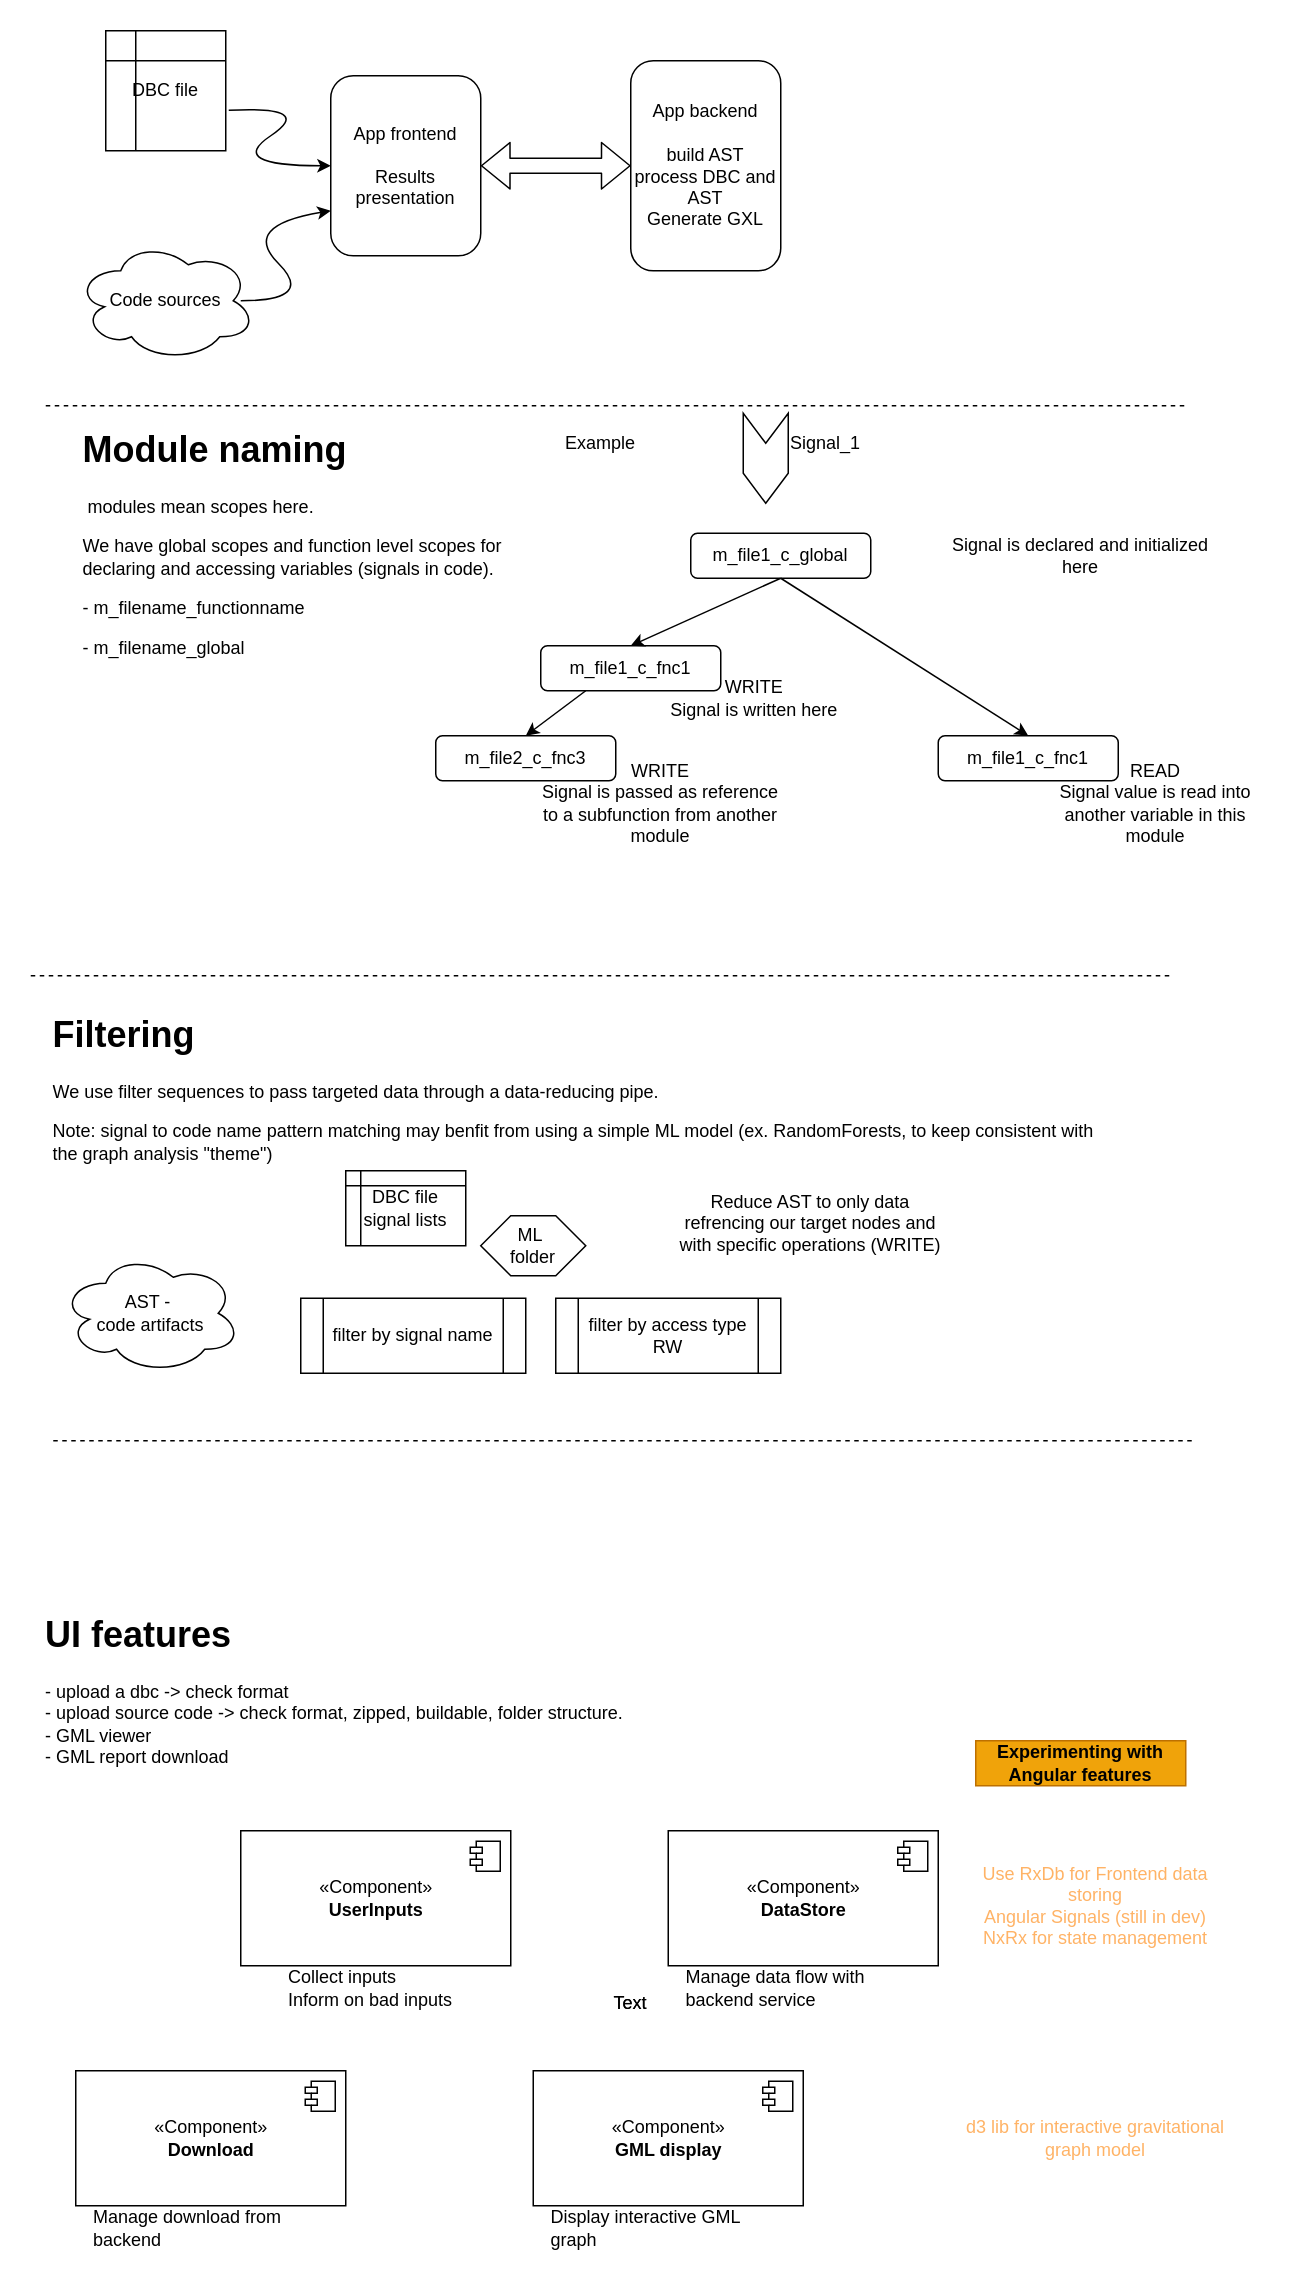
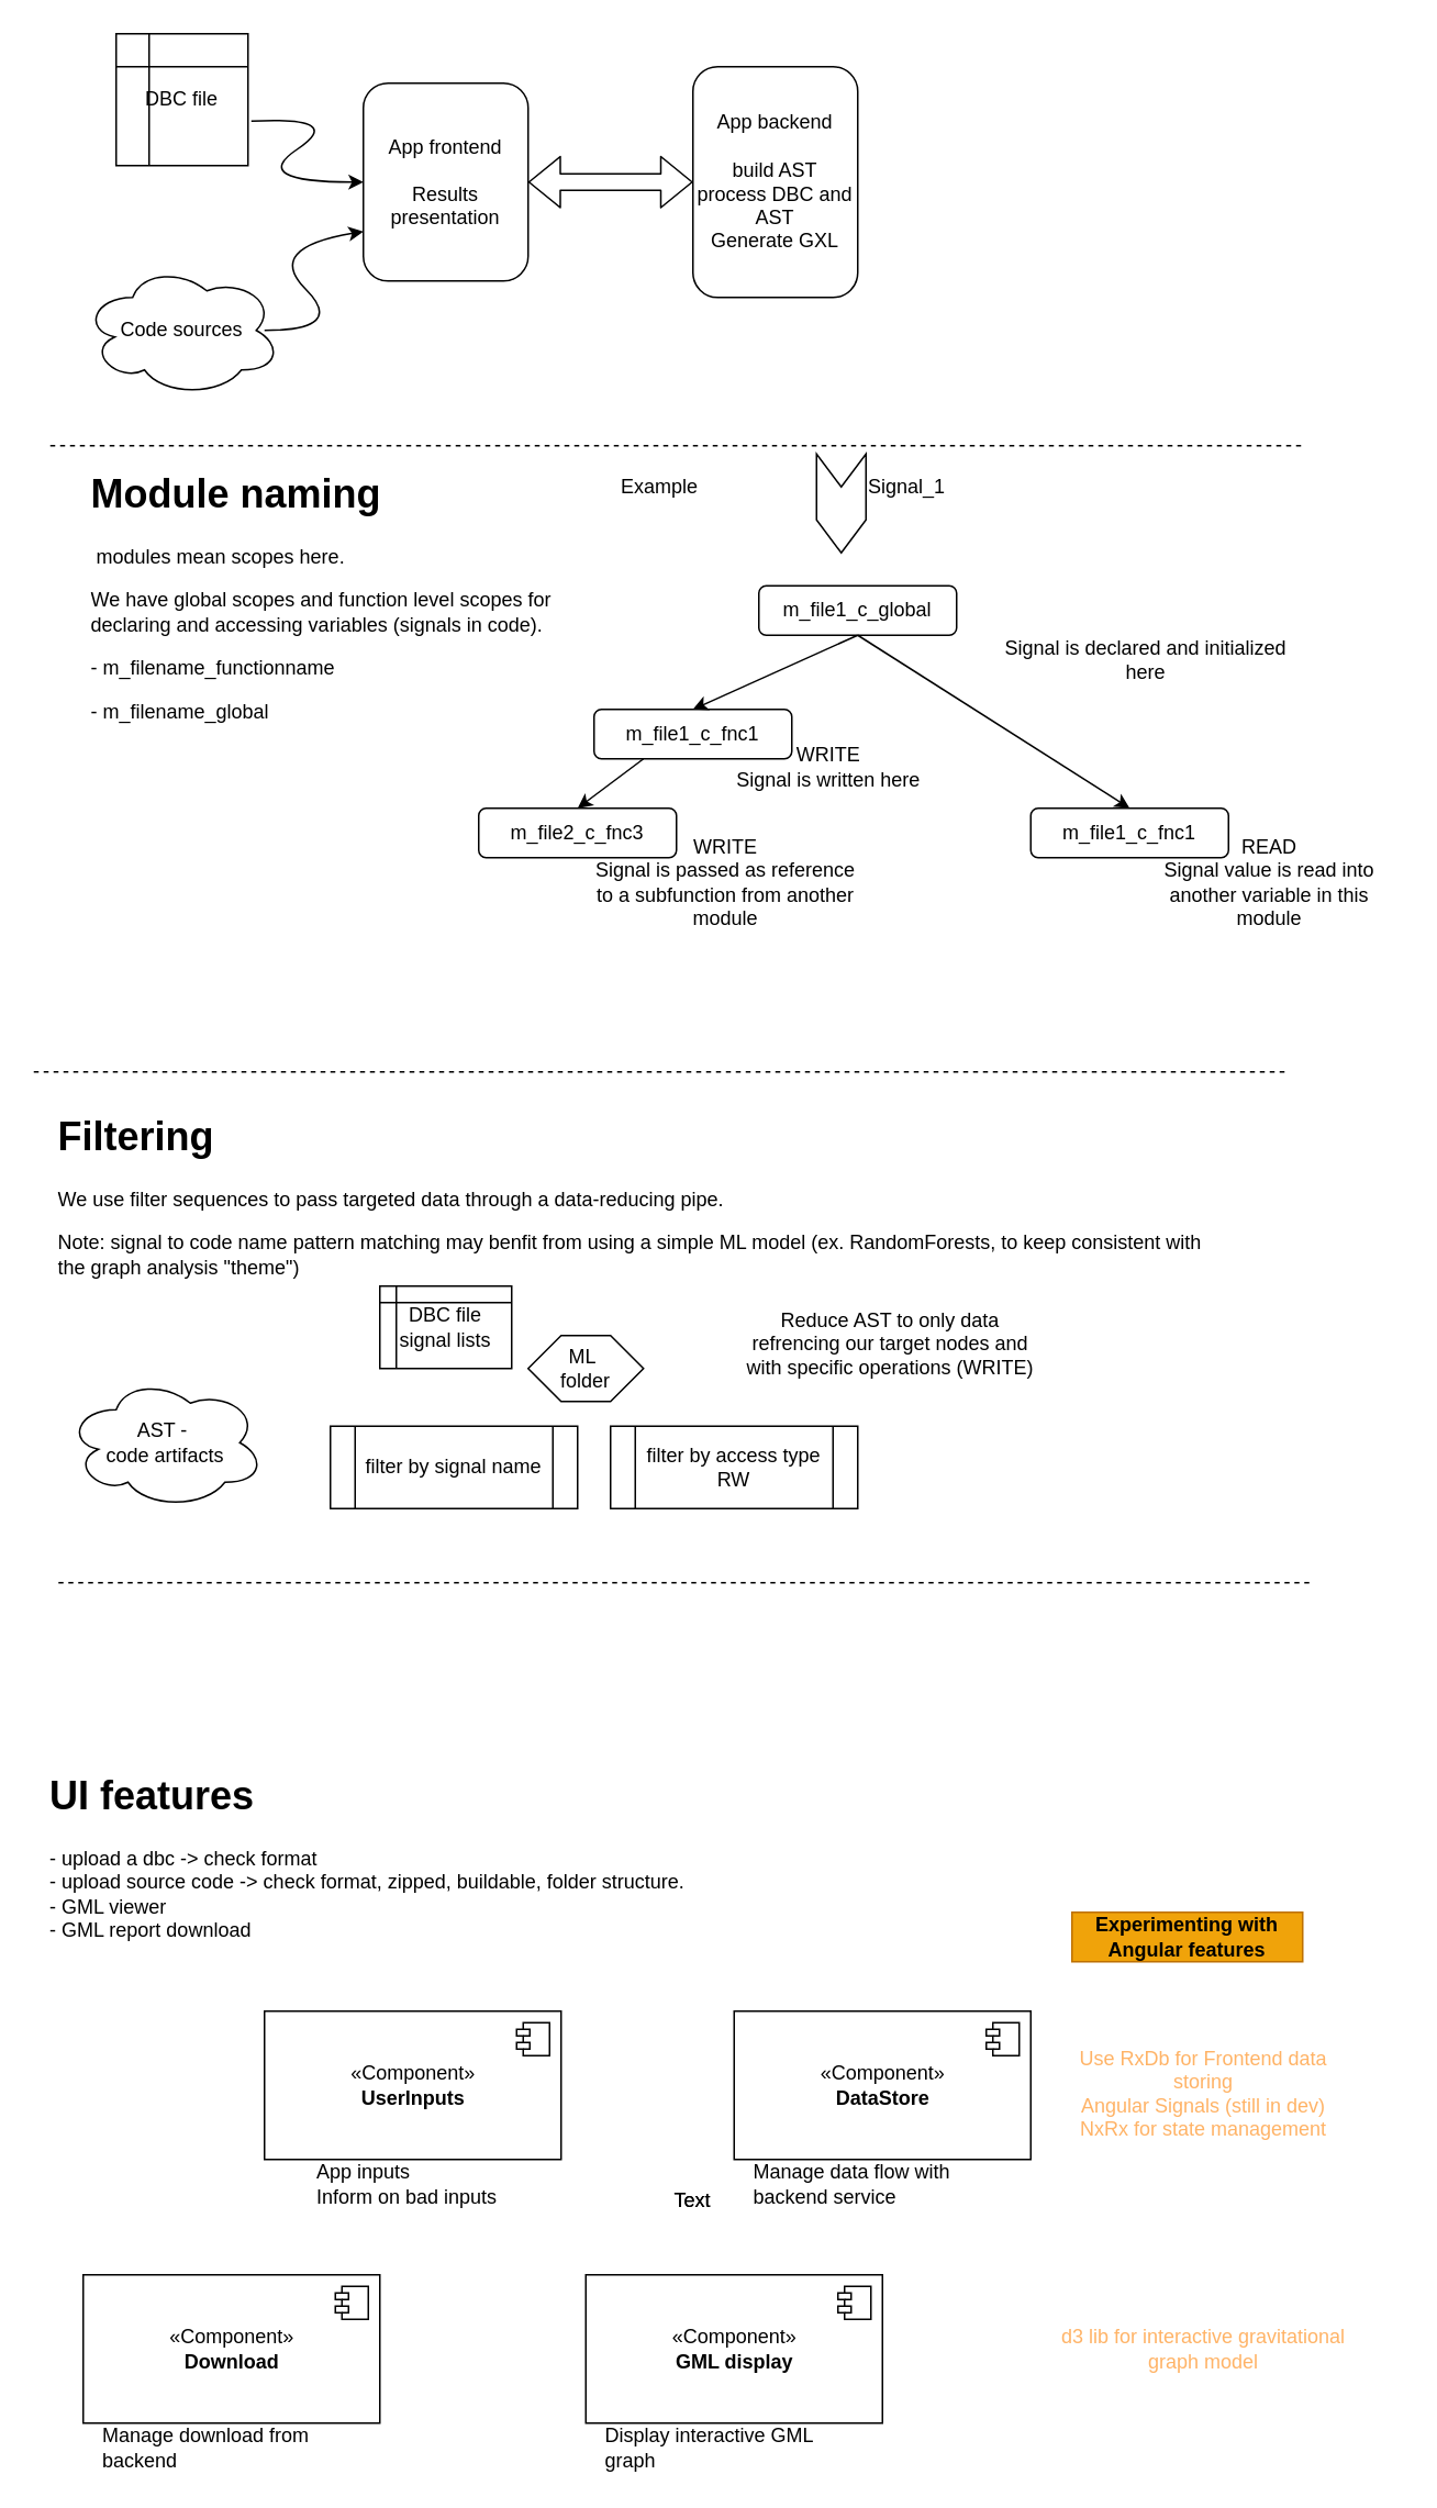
  <mxCell id="0" />
  <mxCell id="1" parent="0" />
  <mxCell id="2" value="DBC file" style="shape=internalStorage;whiteSpace=wrap;html=1;backgroundOutline=1;" vertex="1" parent="1"><mxGeometry x="70" y="20" width="80" height="80" as="geometry" /></mxCell>
  <mxCell id="3" value="Code sources" style="ellipse;shape=cloud;whiteSpace=wrap;html=1;" vertex="1" parent="1"><mxGeometry x="50" y="160" width="120" height="80" as="geometry" /></mxCell>
  <mxCell id="4" value="App frontend&lt;br&gt;&lt;br&gt;Results presentation" style="rounded=1;whiteSpace=wrap;html=1;" vertex="1" parent="1"><mxGeometry x="220" y="50" width="100" height="120" as="geometry" /></mxCell>
  <mxCell id="5" value="App backend&lt;br&gt;&lt;br&gt;build AST&lt;br&gt;process DBC and AST&lt;br&gt;Generate GXL&lt;br&gt;" style="rounded=1;whiteSpace=wrap;html=1;" vertex="1" parent="1"><mxGeometry x="420" y="40" width="100" height="140" as="geometry" /></mxCell>
  <mxCell id="6" value="" style="curved=1;endArrow=classic;html=1;entryX=0;entryY=0.75;entryDx=0;entryDy=0;" edge="1" parent="1" target="4"><mxGeometry width="50" height="50" relative="1" as="geometry"><mxPoint x="160" y="200" as="sourcePoint" /><mxPoint x="210" y="150" as="targetPoint" /><Array as="points"><mxPoint x="210" y="200" /><mxPoint x="160" y="150" /></Array></mxGeometry></mxCell>
  <mxCell id="7" value="" style="curved=1;endArrow=classic;html=1;exitX=1.025;exitY=0.663;exitDx=0;exitDy=0;exitPerimeter=0;entryX=0;entryY=0.5;entryDx=0;entryDy=0;" edge="1" parent="1" source="2" target="4"><mxGeometry width="50" height="50" relative="1" as="geometry"><mxPoint x="160" y="70" as="sourcePoint" /><mxPoint x="210" y="20" as="targetPoint" /><Array as="points"><mxPoint x="210" y="70" /><mxPoint x="150" y="110" /></Array></mxGeometry></mxCell>
  <mxCell id="8" value="" style="shape=flexArrow;endArrow=classic;startArrow=classic;html=1;entryX=0;entryY=0.5;entryDx=0;entryDy=0;" edge="1" parent="1" source="4" target="5"><mxGeometry width="100" height="100" relative="1" as="geometry"><mxPoint x="320" y="280" as="sourcePoint" /><mxPoint x="420" y="180" as="targetPoint" /></mxGeometry></mxCell>
  <mxCell id="9" value="" style="endArrow=none;dashed=1;html=1;" edge="1" parent="1"><mxGeometry width="50" height="50" relative="1" as="geometry"><mxPoint x="30" y="270" as="sourcePoint" /><mxPoint x="790" y="270" as="targetPoint" /></mxGeometry></mxCell>
  <mxCell id="10" value="m_file1_c_global" style="rounded=1;whiteSpace=wrap;html=1;" vertex="1" parent="1"><mxGeometry x="460" y="355" width="120" height="30" as="geometry" /></mxCell>
  <mxCell id="11" value="&lt;h1&gt;Module naming&lt;/h1&gt;&lt;p&gt;&amp;nbsp;modules mean scopes here.&lt;/p&gt;&lt;p&gt;We have global scopes and function level scopes for declaring and accessing variables (signals in code).&lt;/p&gt;&lt;p&gt;- m_filename_functionname&lt;/p&gt;&lt;p&gt;- m_filename_global&amp;nbsp;&lt;/p&gt;" style="text;html=1;strokeColor=none;fillColor=none;spacing=5;spacingTop=-20;whiteSpace=wrap;overflow=hidden;rounded=0;" vertex="1" parent="1"><mxGeometry x="50" y="280" width="305" height="180" as="geometry" /></mxCell>
  <mxCell id="12" value="Example" style="text;html=1;strokeColor=none;fillColor=none;align=center;verticalAlign=middle;whiteSpace=wrap;rounded=0;" vertex="1" parent="1"><mxGeometry x="370" y="280" width="60" height="30" as="geometry" /></mxCell>
  <mxCell id="13" value="" style="shape=step;perimeter=stepPerimeter;whiteSpace=wrap;html=1;fixedSize=1;rotation=90;" vertex="1" parent="1"><mxGeometry x="480" y="290" width="60" height="30" as="geometry" /></mxCell>
  <mxCell id="14" value="Signal_1" style="text;html=1;strokeColor=none;fillColor=none;align=center;verticalAlign=middle;whiteSpace=wrap;rounded=0;" vertex="1" parent="1"><mxGeometry x="520" y="280" width="60" height="30" as="geometry" /></mxCell>
- <mxCell id="15" value="Signal is declared and initialized here" style="text;html=1;strokeColor=none;fillColor=none;align=center;verticalAlign=middle;whiteSpace=wrap;rounded=0;" vertex="1" parent="1"><mxGeometry x="630" y="355" width="180" height="30" as="geometry" /></mxCell>
+ <mxCell id="15" value="Signal is declared and initialized here" style="text;html=1;strokeColor=none;fillColor=none;align=center;verticalAlign=middle;whiteSpace=wrap;rounded=0;" vertex="1" parent="1"><mxGeometry x="605" y="385" width="180" height="30" as="geometry" /></mxCell>
  <mxCell id="16" value="m_file1_c_fnc1" style="rounded=1;whiteSpace=wrap;html=1;" vertex="1" parent="1"><mxGeometry x="360" y="430" width="120" height="30" as="geometry" /></mxCell>
  <mxCell id="17" value="m_file2_c_fnc3" style="rounded=1;whiteSpace=wrap;html=1;" vertex="1" parent="1"><mxGeometry x="290" y="490" width="120" height="30" as="geometry" /></mxCell>
  <mxCell id="18" value="WRITE&lt;br&gt;Signal is written here" style="text;html=1;strokeColor=none;fillColor=none;align=center;verticalAlign=middle;whiteSpace=wrap;rounded=0;" vertex="1" parent="1"><mxGeometry x="420" y="450" width="165" height="30" as="geometry" /></mxCell>
  <mxCell id="19" value="WRITE&lt;br&gt;Signal is passed as reference to a subfunction from another module" style="text;html=1;strokeColor=none;fillColor=none;align=center;verticalAlign=middle;whiteSpace=wrap;rounded=0;" vertex="1" parent="1"><mxGeometry x="360" y="510" width="160" height="50" as="geometry" /></mxCell>
  <mxCell id="20" value="m_file1_c_fnc1" style="rounded=1;whiteSpace=wrap;html=1;" vertex="1" parent="1"><mxGeometry x="625" y="490" width="120" height="30" as="geometry" /></mxCell>
  <mxCell id="21" value="READ&lt;br&gt;Signal value is read into another variable in this module" style="text;html=1;strokeColor=none;fillColor=none;align=center;verticalAlign=middle;whiteSpace=wrap;rounded=0;" vertex="1" parent="1"><mxGeometry x="690" y="510" width="160" height="50" as="geometry" /></mxCell>
  <mxCell id="22" value="" style="endArrow=classic;html=1;exitX=0.25;exitY=1;exitDx=0;exitDy=0;entryX=0.5;entryY=0;entryDx=0;entryDy=0;" edge="1" parent="1" source="16" target="17"><mxGeometry width="50" height="50" relative="1" as="geometry"><mxPoint x="590" y="460" as="sourcePoint" /><mxPoint x="640" y="410" as="targetPoint" /></mxGeometry></mxCell>
  <mxCell id="23" value="" style="endArrow=classic;html=1;exitX=0.5;exitY=1;exitDx=0;exitDy=0;entryX=0.5;entryY=0;entryDx=0;entryDy=0;" edge="1" parent="1" source="10" target="16"><mxGeometry width="50" height="50" relative="1" as="geometry"><mxPoint x="580" y="450" as="sourcePoint" /><mxPoint x="630" y="400" as="targetPoint" /></mxGeometry></mxCell>
  <mxCell id="24" value="" style="endArrow=classic;html=1;exitX=0.5;exitY=1;exitDx=0;exitDy=0;entryX=0.5;entryY=0;entryDx=0;entryDy=0;" edge="1" parent="1" source="10" target="20"><mxGeometry width="50" height="50" relative="1" as="geometry"><mxPoint x="590" y="450" as="sourcePoint" /><mxPoint x="640" y="400" as="targetPoint" /></mxGeometry></mxCell>
  <mxCell id="25" value="" style="endArrow=none;dashed=1;html=1;" edge="1" parent="1"><mxGeometry width="50" height="50" relative="1" as="geometry"><mxPoint x="20" y="650" as="sourcePoint" /><mxPoint x="780" y="650" as="targetPoint" /></mxGeometry></mxCell>
  <mxCell id="26" value="&lt;h1&gt;Filtering&lt;/h1&gt;&lt;p&gt;We use filter sequences to pass targeted data through a data-reducing pipe.&lt;/p&gt;&lt;p&gt;Note: signal to code name pattern matching may benfit from using a simple ML model (ex. RandomForests, to keep consistent with the graph analysis &quot;theme&quot;)&lt;/p&gt;" style="text;html=1;strokeColor=none;fillColor=none;spacing=5;spacingTop=-20;whiteSpace=wrap;overflow=hidden;rounded=0;" vertex="1" parent="1"><mxGeometry x="30" y="670" width="720" height="110" as="geometry" /></mxCell>
  <mxCell id="27" value="DBC file signal lists" style="shape=internalStorage;whiteSpace=wrap;html=1;backgroundOutline=1;dx=10;dy=10;" vertex="1" parent="1"><mxGeometry x="230" y="780" width="80" height="50" as="geometry" /></mxCell>
  <mxCell id="28" value="AST -&amp;nbsp; &lt;br&gt;code artifacts" style="ellipse;shape=cloud;whiteSpace=wrap;html=1;" vertex="1" parent="1"><mxGeometry x="40" y="835" width="120" height="80" as="geometry" /></mxCell>
  <mxCell id="29" value="filter by signal name" style="shape=process;whiteSpace=wrap;html=1;backgroundOutline=1;" vertex="1" parent="1"><mxGeometry x="200" y="865" width="150" height="50" as="geometry" /></mxCell>
  <mxCell id="30" value="filter by access type&lt;br&gt;RW" style="shape=process;whiteSpace=wrap;html=1;backgroundOutline=1;" vertex="1" parent="1"><mxGeometry x="370" y="865" width="150" height="50" as="geometry" /></mxCell>
  <mxCell id="31" value="Reduce AST to only data refrencing our target nodes and with specific operations (WRITE)" style="text;html=1;strokeColor=none;fillColor=none;align=center;verticalAlign=middle;whiteSpace=wrap;rounded=0;" vertex="1" parent="1"><mxGeometry x="450" y="800" width="180" height="30" as="geometry" /></mxCell>
  <mxCell id="32" value="" style="endArrow=none;dashed=1;html=1;" edge="1" parent="1"><mxGeometry width="50" height="50" relative="1" as="geometry"><mxPoint x="35" y="960" as="sourcePoint" /><mxPoint x="795" y="960" as="targetPoint" /></mxGeometry></mxCell>
  <mxCell id="33" value="&lt;h1&gt;UI features&lt;/h1&gt;&lt;div&gt;- upload a dbc -&amp;gt; check format&lt;/div&gt;&lt;div&gt;- upload source code -&amp;gt; check format, zipped, buildable, folder structure.&lt;/div&gt;&lt;div&gt;- GML viewer&lt;/div&gt;&lt;div&gt;- GML report download&lt;/div&gt;&lt;div&gt;&lt;br&gt;&lt;/div&gt;" style="text;html=1;strokeColor=none;fillColor=none;spacing=5;spacingTop=-20;whiteSpace=wrap;overflow=hidden;rounded=0;" vertex="1" parent="1"><mxGeometry x="25" y="1070" width="720" height="130" as="geometry" /></mxCell>
  <mxCell id="34" value="«Component»&lt;br&gt;&lt;b&gt;UserInputs&lt;/b&gt;" style="html=1;dropTarget=0;" vertex="1" parent="1"><mxGeometry x="160" y="1220" width="180" height="90" as="geometry" /></mxCell>
  <mxCell id="35" value="" style="shape=module;jettyWidth=8;jettyHeight=4;" vertex="1" parent="34"><mxGeometry x="1" width="20" height="20" relative="1" as="geometry"><mxPoint x="-27" y="7" as="offset" /></mxGeometry></mxCell>
  <mxCell id="36" value="«Component»&lt;br&gt;&lt;b&gt;GML display&lt;/b&gt;" style="html=1;dropTarget=0;" vertex="1" parent="1"><mxGeometry x="355" y="1380" width="180" height="90" as="geometry" /></mxCell>
  <mxCell id="37" value="" style="shape=module;jettyWidth=8;jettyHeight=4;" vertex="1" parent="36"><mxGeometry x="1" width="20" height="20" relative="1" as="geometry"><mxPoint x="-27" y="7" as="offset" /></mxGeometry></mxCell>
  <mxCell id="38" value="«Component»&lt;br&gt;&lt;b&gt;Download&lt;/b&gt;" style="html=1;dropTarget=0;" vertex="1" parent="1"><mxGeometry x="50" y="1380" width="180" height="90" as="geometry" /></mxCell>
  <mxCell id="39" value="" style="shape=module;jettyWidth=8;jettyHeight=4;" vertex="1" parent="38"><mxGeometry x="1" width="20" height="20" relative="1" as="geometry"><mxPoint x="-27" y="7" as="offset" /></mxGeometry></mxCell>
  <mxCell id="40" value="«Component»&lt;br&gt;&lt;b&gt;DataStore&lt;/b&gt;" style="html=1;dropTarget=0;" vertex="1" parent="1"><mxGeometry x="445" y="1220" width="180" height="90" as="geometry" /></mxCell>
  <mxCell id="41" value="" style="shape=module;jettyWidth=8;jettyHeight=4;" vertex="1" parent="40"><mxGeometry x="1" width="20" height="20" relative="1" as="geometry"><mxPoint x="-27" y="7" as="offset" /></mxGeometry></mxCell>
- <mxCell id="42" value="Collect inputs&amp;nbsp;&lt;br&gt;Inform on bad inputs" style="text;html=1;strokeColor=none;fillColor=none;align=left;verticalAlign=middle;whiteSpace=wrap;rounded=0;" vertex="1" parent="1"><mxGeometry x="190" y="1310" width="160" height="30" as="geometry" /></mxCell>
+ <mxCell id="42" value="App inputs&amp;nbsp;&lt;br&gt;Inform on bad inputs" style="text;html=1;strokeColor=none;fillColor=none;align=left;verticalAlign=middle;whiteSpace=wrap;rounded=0;" vertex="1" parent="1"><mxGeometry x="190" y="1310" width="160" height="30" as="geometry" /></mxCell>
  <mxCell id="43" value="Manage data flow with backend service" style="text;html=1;strokeColor=none;fillColor=none;align=left;verticalAlign=middle;whiteSpace=wrap;rounded=0;" vertex="1" parent="1"><mxGeometry x="455" y="1310" width="160" height="30" as="geometry" /></mxCell>
  <mxCell id="44" value="Manage download from backend" style="text;html=1;strokeColor=none;fillColor=none;align=left;verticalAlign=middle;whiteSpace=wrap;rounded=0;" vertex="1" parent="1"><mxGeometry x="60" y="1470" width="160" height="30" as="geometry" /></mxCell>
  <mxCell id="45" value="Display interactive GML graph" style="text;html=1;strokeColor=none;fillColor=none;align=left;verticalAlign=middle;whiteSpace=wrap;rounded=0;" vertex="1" parent="1"><mxGeometry x="365" y="1470" width="160" height="30" as="geometry" /></mxCell>
  <mxCell id="46" value="ML&amp;nbsp;&lt;br&gt;folder" style="shape=hexagon;perimeter=hexagonPerimeter2;whiteSpace=wrap;html=1;fixedSize=1;" vertex="1" parent="1"><mxGeometry x="320" y="810" width="70" height="40" as="geometry" /></mxCell>
  <mxCell id="47" value="Experimenting with Angular features" style="text;html=1;strokeColor=#BD7000;fillColor=#f0a30a;align=center;verticalAlign=middle;whiteSpace=wrap;rounded=0;fontColor=#000000;fontStyle=1" vertex="1" parent="1"><mxGeometry x="650" y="1160" width="140" height="30" as="geometry" /></mxCell>
  <mxCell id="48" value="Text" style="text;html=1;strokeColor=none;fillColor=none;align=center;verticalAlign=middle;whiteSpace=wrap;rounded=0;" vertex="1" parent="1"><mxGeometry x="390" y="1320" width="60" height="30" as="geometry" /></mxCell>
  <mxCell id="49" value="Text" style="text;html=1;strokeColor=none;fillColor=none;align=center;verticalAlign=middle;whiteSpace=wrap;rounded=0;" vertex="1" parent="1"><mxGeometry x="390" y="1320" width="60" height="30" as="geometry" /></mxCell>
  <mxCell id="50" value="Use RxDb for Frontend data storing&lt;br&gt;Angular Signals (still in dev)&lt;br&gt;NxRx for state management" style="text;html=1;strokeColor=none;fillColor=none;align=center;verticalAlign=middle;whiteSpace=wrap;rounded=0;fontColor=#FFB366;" vertex="1" parent="1"><mxGeometry x="640" y="1230" width="180" height="80" as="geometry" /></mxCell>
  <mxCell id="51" value="d3 lib for interactive gravitational graph model" style="text;html=1;strokeColor=none;fillColor=none;align=center;verticalAlign=middle;whiteSpace=wrap;rounded=0;fontColor=#FFB366;" vertex="1" parent="1"><mxGeometry x="640" y="1410" width="180" height="30" as="geometry" /></mxCell>
